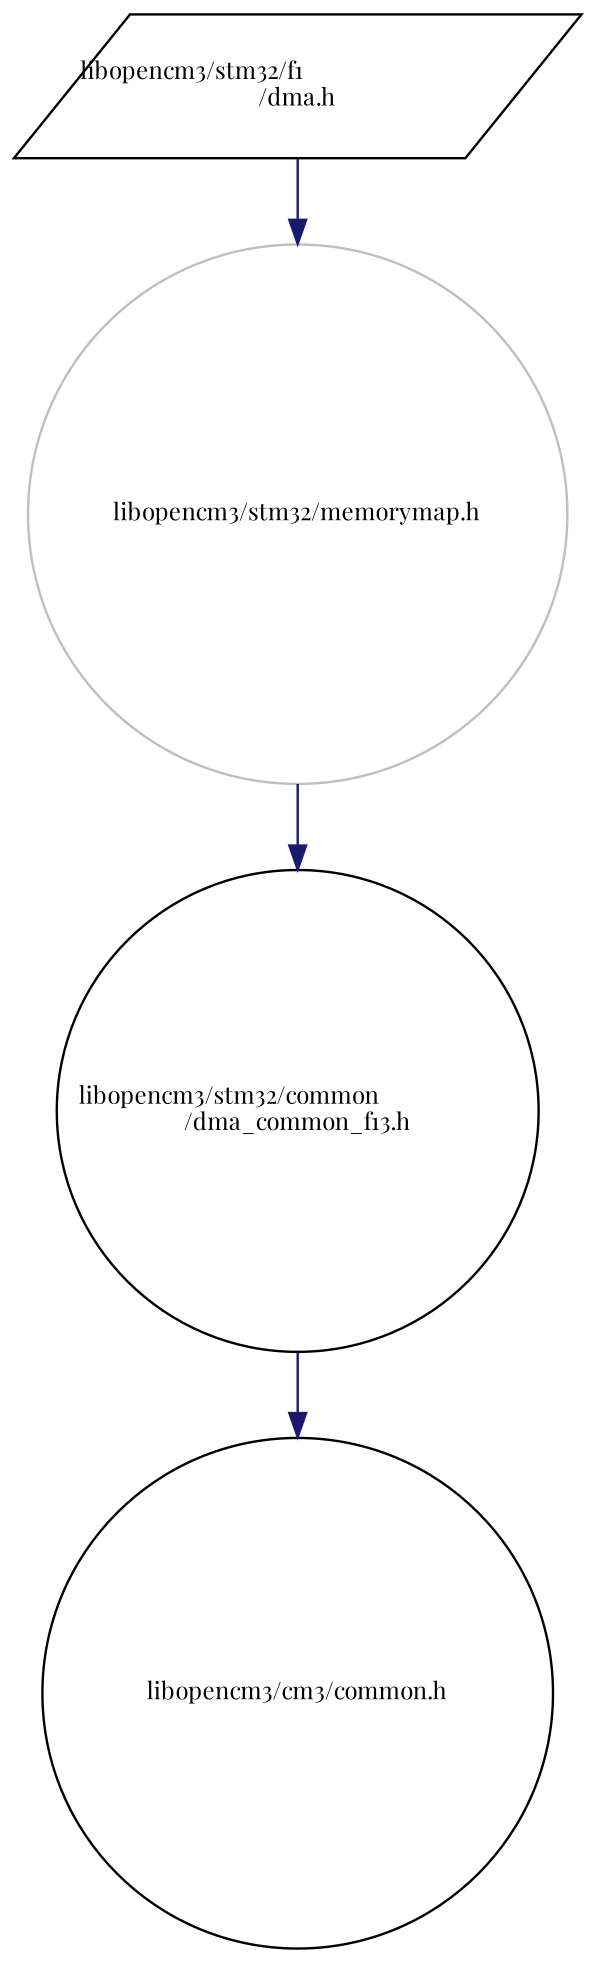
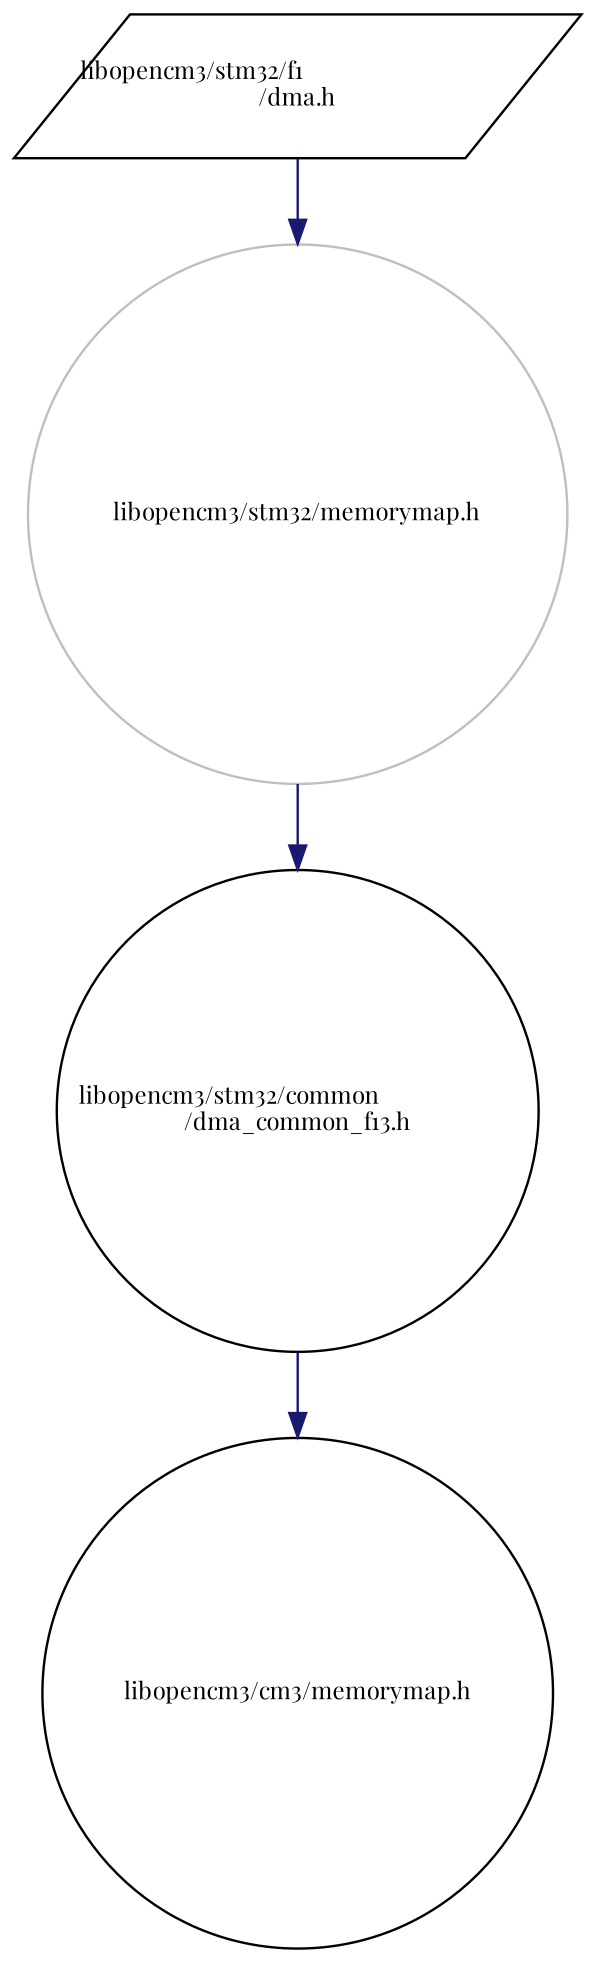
  digraph {
    fontname="Playfair Display"
    node [color=black fillcolor=white fontname="Playfair Display" fontsize=10 shape=circle style=filled]
    edge [color=midnightblue fontname="Playfair Display" fontsize=10 labelfontname=Helvetica labelfontsize=10 style=solid]
    n1 [height=0.2 label="libopencm3/stm32/f1\l/dma.h" shape=parallelogram width=0.4]
    n2 [color=grey75 height=0.2 label="libopencm3/stm32/memorymap.h" width=0.4]
    n3 [height=0.2 label="libopencm3/stm32/common\l/dma_common_f13.h" width=0.4]
-   n4 [height=0.2 label="libopencm3/cm3/common.h" width=0.4]
+   n4 [height=0.2 label="libopencm3/cm3/memorymap.h" width=0.4]
    n1 -> n2
    n2 -> n3
    n3 -> n4
  }
